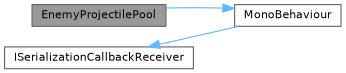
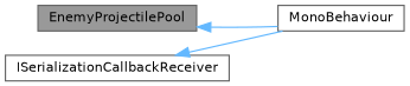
  digraph {
    rankdir=LR
    node [color=gray40 fillcolor=white fontname=Helvetica fontsize=10 shape=box style=filled]
    edge [color=steelblue1 dir=back fontname=Helvetica fontsize=10 labelfontname=Helvetica labelfontsize=10 style=solid]
    n1 [fillcolor=grey60 fontcolor=black height=0.2 label=EnemyProjectilePool width=0.4]
    n2 [height=0.2 label=MonoBehaviour width=0.4]
    n3 [height=0.2 label=ISerializationCallbackReceiver width=0.4]
-   n2 -> n1
+   n1 -> n2
    n3 -> n2
  }
